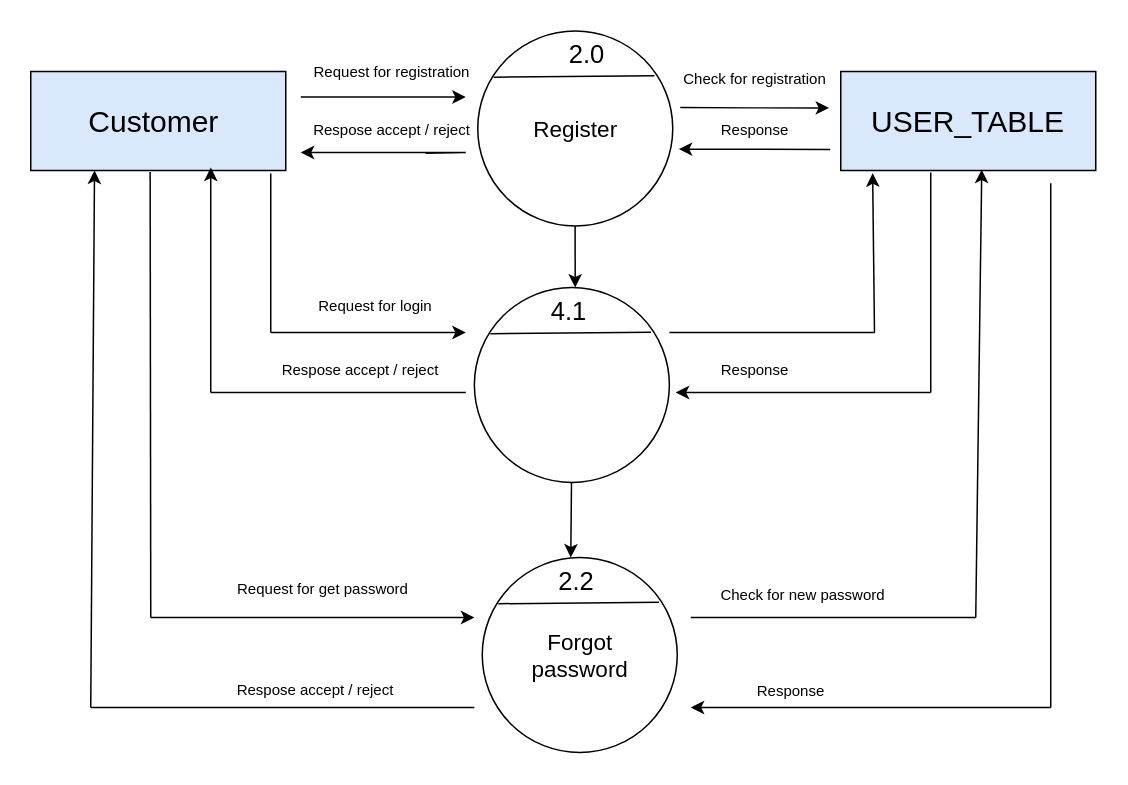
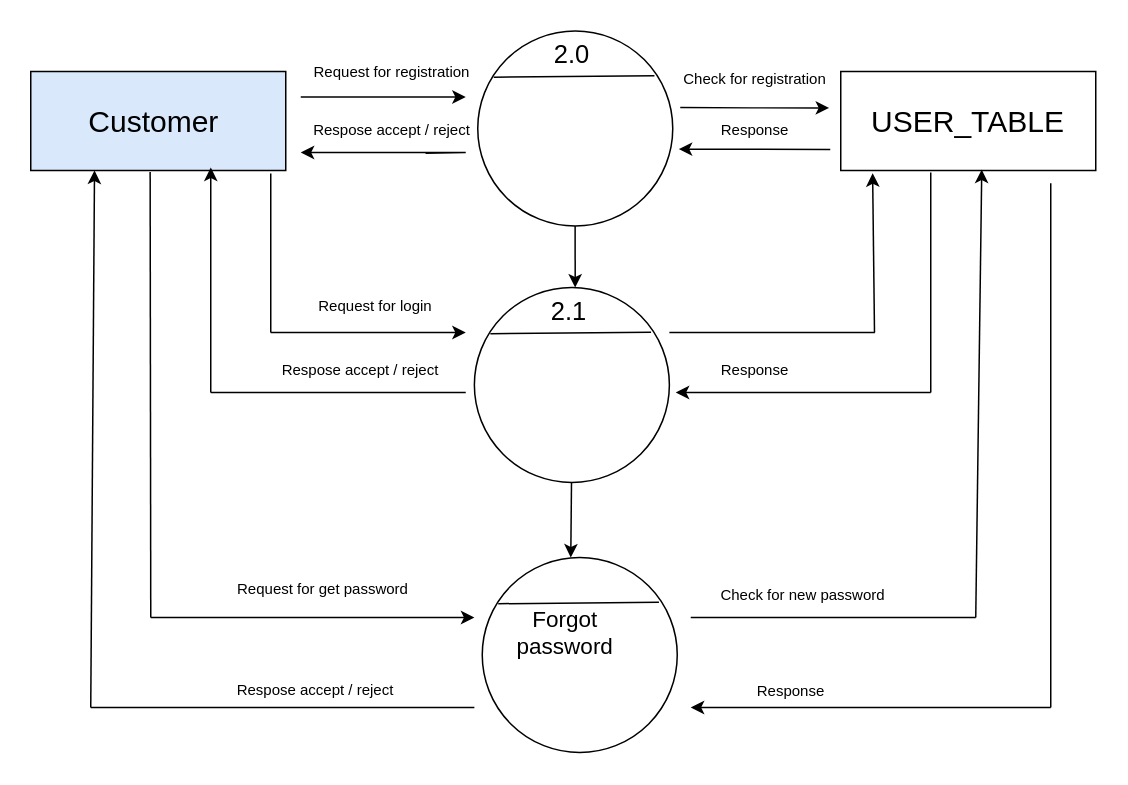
  <mxCell id="0" />
  <mxCell id="1" parent="0" />
  <mxCell id="2" value="" style="ellipse;whiteSpace=wrap;html=1;aspect=fixed;" parent="1" vertex="1"><mxGeometry x="318" y="20" width="130" height="130" as="geometry" /></mxCell>
- <mxCell id="3" value="&lt;font style=&quot;font-size: 15px;&quot;&gt;Register&lt;/font&gt;" style="text;strokeColor=none;align=center;fillColor=none;html=1;verticalAlign=middle;whiteSpace=wrap;rounded=0;" parent="1" vertex="1"><mxGeometry x="330.5" y="71.25" width="105" height="27.5" as="geometry" /></mxCell>
  <mxCell id="4" value="" style="endArrow=none;html=1;rounded=0;exitX=0.082;exitY=0.237;exitDx=0;exitDy=0;exitPerimeter=0;entryX=0.906;entryY=0.23;entryDx=0;entryDy=0;entryPerimeter=0;" parent="1" source="2" target="2" edge="1"><mxGeometry width="50" height="50" relative="1" as="geometry"><mxPoint x="353" y="50" as="sourcePoint" /><mxPoint x="413" y="50" as="targetPoint" /></mxGeometry></mxCell>
- <mxCell id="5" value="&lt;font style=&quot;font-size: 17px;&quot;&gt;2.0&lt;/font&gt;" style="text;strokeColor=none;align=center;fillColor=none;html=1;verticalAlign=middle;whiteSpace=wrap;rounded=0;" parent="1" vertex="1"><mxGeometry x="362" y="27" width="57.5" height="20" as="geometry" /></mxCell>
+ <mxCell id="5" value="&lt;font style=&quot;font-size: 17px;&quot;&gt;2.0&lt;/font&gt;" style="text;strokeColor=none;align=center;fillColor=none;html=1;verticalAlign=middle;whiteSpace=wrap;rounded=0;" parent="1" vertex="1"><mxGeometry x="352" y="27" width="57.5" height="20" as="geometry" /></mxCell>
  <mxCell id="6" value="&lt;font style=&quot;font-size: 20px;&quot;&gt;Customer&amp;nbsp;&lt;/font&gt;" style="rounded=0;whiteSpace=wrap;html=1;fillColor=#dae8fc;" parent="1" vertex="1"><mxGeometry x="20" y="47" width="170" height="66" as="geometry" /></mxCell>
  <mxCell id="7" value="" style="endArrow=classic;html=1;rounded=0;" parent="1" edge="1"><mxGeometry width="50" height="50" relative="1" as="geometry"><mxPoint x="200" y="64" as="sourcePoint" /><mxPoint x="310" y="64" as="targetPoint" /><Array as="points"><mxPoint x="258" y="64" /></Array></mxGeometry></mxCell>
  <mxCell id="8" value="" style="endArrow=classic;html=1;rounded=0;exitX=1.016;exitY=0.295;exitDx=0;exitDy=0;exitPerimeter=0;" parent="1" edge="1"><mxGeometry width="50" height="50" relative="1" as="geometry"><mxPoint x="283.22" y="101.47" as="sourcePoint" /><mxPoint x="200" y="101" as="targetPoint" /><Array as="points"><mxPoint x="310" y="101" /></Array></mxGeometry></mxCell>
- <mxCell id="9" value="&lt;span style=&quot;font-size: 20px;&quot;&gt;USER_TABLE&lt;/span&gt;" style="rounded=0;whiteSpace=wrap;html=1;fillColor=#dae8fc;" parent="1" vertex="1"><mxGeometry x="560" y="47" width="170" height="66" as="geometry" /></mxCell>
+ <mxCell id="9" value="&lt;span style=&quot;font-size: 20px;&quot;&gt;USER_TABLE&lt;/span&gt;" style="rounded=0;whiteSpace=wrap;html=1;" parent="1" vertex="1"><mxGeometry x="560" y="47" width="170" height="66" as="geometry" /></mxCell>
  <mxCell id="10" value="" style="endArrow=classic;html=1;rounded=0;" parent="1" edge="1"><mxGeometry width="50" height="50" relative="1" as="geometry"><mxPoint x="453" y="71" as="sourcePoint" /><mxPoint x="552.28" y="71.25" as="targetPoint" /><Array as="points"><mxPoint x="500.28" y="71.25" /></Array></mxGeometry></mxCell>
  <mxCell id="11" value="" style="endArrow=classic;html=1;rounded=0;" parent="1" edge="1"><mxGeometry width="50" height="50" relative="1" as="geometry"><mxPoint x="553" y="99" as="sourcePoint" /><mxPoint x="452" y="98.75" as="targetPoint" /><Array as="points" /></mxGeometry></mxCell>
  <mxCell id="12" value="&lt;font style=&quot;font-size: 10px;&quot;&gt;Request for registration&lt;/font&gt;" style="text;strokeColor=none;align=center;fillColor=none;html=1;verticalAlign=middle;whiteSpace=wrap;rounded=0;" parent="1" vertex="1"><mxGeometry x="201" y="32" width="120" height="30" as="geometry" /></mxCell>
  <mxCell id="13" value="&lt;font style=&quot;font-size: 10px;&quot;&gt;Check for registration&lt;/font&gt;" style="text;strokeColor=none;align=center;fillColor=none;html=1;verticalAlign=middle;whiteSpace=wrap;rounded=0;" parent="1" vertex="1"><mxGeometry x="443" y="37.25" width="120" height="30" as="geometry" /></mxCell>
  <mxCell id="14" value="&lt;font style=&quot;font-size: 10px;&quot;&gt;Respose accept / reject&lt;/font&gt;" style="text;strokeColor=none;align=center;fillColor=none;html=1;verticalAlign=middle;whiteSpace=wrap;rounded=0;" parent="1" vertex="1"><mxGeometry x="201" y="71.25" width="120" height="30" as="geometry" /></mxCell>
  <mxCell id="15" value="&lt;font style=&quot;font-size: 10px;&quot;&gt;Response&lt;/font&gt;" style="text;strokeColor=none;align=center;fillColor=none;html=1;verticalAlign=middle;whiteSpace=wrap;rounded=0;" parent="1" vertex="1"><mxGeometry x="467" y="76.37" width="72" height="19.75" as="geometry" /></mxCell>
  <mxCell id="16" value="" style="ellipse;whiteSpace=wrap;html=1;aspect=fixed;" parent="1" vertex="1"><mxGeometry x="315.75" y="191" width="130" height="130" as="geometry" /></mxCell>
  <mxCell id="17" value="" style="endArrow=none;html=1;rounded=0;exitX=0.082;exitY=0.237;exitDx=0;exitDy=0;exitPerimeter=0;entryX=0.906;entryY=0.23;entryDx=0;entryDy=0;entryPerimeter=0;" parent="1" source="16" target="16" edge="1"><mxGeometry width="50" height="50" relative="1" as="geometry"><mxPoint x="350.75" y="221" as="sourcePoint" /><mxPoint x="410.75" y="221" as="targetPoint" /></mxGeometry></mxCell>
- <mxCell id="18" value="&lt;font style=&quot;font-size: 17px;&quot;&gt;4.1&lt;/font&gt;" style="text;strokeColor=none;align=center;fillColor=none;html=1;verticalAlign=middle;whiteSpace=wrap;rounded=0;" parent="1" vertex="1"><mxGeometry x="349.75" y="198" width="57.5" height="20" as="geometry" /></mxCell>
+ <mxCell id="18" value="&lt;font style=&quot;font-size: 17px;&quot;&gt;2.1&lt;/font&gt;" style="text;strokeColor=none;align=center;fillColor=none;html=1;verticalAlign=middle;whiteSpace=wrap;rounded=0;" parent="1" vertex="1"><mxGeometry x="349.75" y="198" width="57.5" height="20" as="geometry" /></mxCell>
  <mxCell id="19" value="" style="ellipse;whiteSpace=wrap;html=1;aspect=fixed;" parent="1" vertex="1"><mxGeometry x="321" y="371" width="130" height="130" as="geometry" /></mxCell>
- <mxCell id="20" value="&lt;font style=&quot;font-size: 15px;&quot;&gt;Forgot&lt;/font&gt;&lt;div&gt;&lt;font style=&quot;font-size: 15px;&quot;&gt;password&lt;/font&gt;&lt;/div&gt;" style="text;strokeColor=none;align=center;fillColor=none;html=1;verticalAlign=middle;whiteSpace=wrap;rounded=0;" parent="1" vertex="1"><mxGeometry x="333.5" y="422.25" width="105" height="27.5" as="geometry" /></mxCell>
+ <mxCell id="20" value="&lt;font style=&quot;font-size: 15px;&quot;&gt;Forgot&lt;/font&gt;&lt;div&gt;&lt;font style=&quot;font-size: 15px;&quot;&gt;password&lt;/font&gt;&lt;/div&gt;" style="text;strokeColor=none;align=center;fillColor=none;html=1;verticalAlign=middle;whiteSpace=wrap;rounded=0;" parent="1" vertex="1"><mxGeometry x="323.5" y="407.25" width="105" height="27.5" as="geometry" /></mxCell>
  <mxCell id="21" value="" style="endArrow=none;html=1;rounded=0;exitX=0.082;exitY=0.237;exitDx=0;exitDy=0;exitPerimeter=0;entryX=0.906;entryY=0.23;entryDx=0;entryDy=0;entryPerimeter=0;" parent="1" source="19" target="19" edge="1"><mxGeometry width="50" height="50" relative="1" as="geometry"><mxPoint x="356" y="401" as="sourcePoint" /><mxPoint x="416" y="401" as="targetPoint" /></mxGeometry></mxCell>
- <mxCell id="22" value="&lt;font style=&quot;font-size: 17px;&quot;&gt;2.2&lt;/font&gt;" style="text;strokeColor=none;align=center;fillColor=none;html=1;verticalAlign=middle;whiteSpace=wrap;rounded=0;" parent="1" vertex="1"><mxGeometry x="355" y="378" width="57.5" height="20" as="geometry" /></mxCell>
  <mxCell id="23" value="" style="endArrow=classic;html=1;rounded=0;" parent="1" edge="1"><mxGeometry width="50" height="50" relative="1" as="geometry"><mxPoint x="180" y="221" as="sourcePoint" /><mxPoint x="310" y="221" as="targetPoint" /></mxGeometry></mxCell>
  <mxCell id="24" value="" style="endArrow=none;html=1;rounded=0;" parent="1" edge="1"><mxGeometry width="50" height="50" relative="1" as="geometry"><mxPoint x="445.75" y="221" as="sourcePoint" /><mxPoint x="582.75" y="221" as="targetPoint" /></mxGeometry></mxCell>
  <mxCell id="25" value="" style="endArrow=none;html=1;rounded=0;" parent="1" edge="1"><mxGeometry width="50" height="50" relative="1" as="geometry"><mxPoint x="100" y="411" as="sourcePoint" /><mxPoint x="99.6" y="114" as="targetPoint" /></mxGeometry></mxCell>
  <mxCell id="26" value="" style="endArrow=classic;html=1;rounded=0;" parent="1" edge="1"><mxGeometry width="50" height="50" relative="1" as="geometry"><mxPoint x="100" y="411" as="sourcePoint" /><mxPoint x="315.75" y="411" as="targetPoint" /></mxGeometry></mxCell>
  <mxCell id="27" value="" style="endArrow=classic;html=1;rounded=0;entryX=0.125;entryY=1.028;entryDx=0;entryDy=0;entryPerimeter=0;" parent="1" target="9" edge="1"><mxGeometry width="50" height="50" relative="1" as="geometry"><mxPoint x="582.5" y="221" as="sourcePoint" /><mxPoint x="582" y="121" as="targetPoint" /></mxGeometry></mxCell>
  <mxCell id="28" value="" style="endArrow=none;html=1;rounded=0;" parent="1" edge="1"><mxGeometry width="50" height="50" relative="1" as="geometry"><mxPoint x="180" y="221" as="sourcePoint" /><mxPoint x="180" y="115" as="targetPoint" /></mxGeometry></mxCell>
  <mxCell id="29" value="" style="endArrow=none;html=1;rounded=0;" parent="1" edge="1"><mxGeometry width="50" height="50" relative="1" as="geometry"><mxPoint x="620" y="261" as="sourcePoint" /><mxPoint x="620" y="114.25" as="targetPoint" /></mxGeometry></mxCell>
  <mxCell id="30" value="" style="endArrow=classic;html=1;rounded=0;" parent="1" edge="1"><mxGeometry width="50" height="50" relative="1" as="geometry"><mxPoint x="620" y="261" as="sourcePoint" /><mxPoint x="450" y="261" as="targetPoint" /></mxGeometry></mxCell>
  <mxCell id="31" value="" style="endArrow=none;html=1;rounded=0;" parent="1" edge="1"><mxGeometry width="50" height="50" relative="1" as="geometry"><mxPoint x="310" y="261" as="sourcePoint" /><mxPoint x="140" y="261" as="targetPoint" /></mxGeometry></mxCell>
  <mxCell id="32" value="" style="endArrow=classic;html=1;rounded=0;entryX=0.706;entryY=0.97;entryDx=0;entryDy=0;entryPerimeter=0;" parent="1" target="6" edge="1"><mxGeometry width="50" height="50" relative="1" as="geometry"><mxPoint x="140" y="261" as="sourcePoint" /><mxPoint x="260" y="241" as="targetPoint" /></mxGeometry></mxCell>
  <mxCell id="33" value="" style="endArrow=none;html=1;rounded=0;" parent="1" edge="1"><mxGeometry width="50" height="50" relative="1" as="geometry"><mxPoint x="650" y="411" as="sourcePoint" /><mxPoint x="460" y="411" as="targetPoint" /></mxGeometry></mxCell>
  <mxCell id="34" value="" style="endArrow=classic;html=1;rounded=0;entryX=0.553;entryY=0.991;entryDx=0;entryDy=0;entryPerimeter=0;" parent="1" target="9" edge="1"><mxGeometry width="50" height="50" relative="1" as="geometry"><mxPoint x="650" y="411" as="sourcePoint" /><mxPoint x="650" y="356" as="targetPoint" /></mxGeometry></mxCell>
  <mxCell id="35" value="" style="endArrow=none;html=1;rounded=0;" parent="1" edge="1"><mxGeometry width="50" height="50" relative="1" as="geometry"><mxPoint x="700" y="471" as="sourcePoint" /><mxPoint x="700" y="121.57" as="targetPoint" /></mxGeometry></mxCell>
  <mxCell id="36" value="" style="endArrow=classic;html=1;rounded=0;" parent="1" edge="1"><mxGeometry width="50" height="50" relative="1" as="geometry"><mxPoint x="700" y="471" as="sourcePoint" /><mxPoint x="460" y="471" as="targetPoint" /></mxGeometry></mxCell>
  <mxCell id="37" value="" style="endArrow=none;html=1;rounded=0;" parent="1" edge="1"><mxGeometry width="50" height="50" relative="1" as="geometry"><mxPoint x="315.75" y="471" as="sourcePoint" /><mxPoint x="60" y="471" as="targetPoint" /></mxGeometry></mxCell>
  <mxCell id="38" value="" style="endArrow=classic;html=1;rounded=0;entryX=0.25;entryY=1;entryDx=0;entryDy=0;" parent="1" target="6" edge="1"><mxGeometry width="50" height="50" relative="1" as="geometry"><mxPoint x="60" y="471" as="sourcePoint" /><mxPoint x="60" y="321" as="targetPoint" /></mxGeometry></mxCell>
  <mxCell id="39" value="&lt;font style=&quot;font-size: 10px;&quot;&gt;Request for login&lt;/font&gt;" style="text;strokeColor=none;align=center;fillColor=none;html=1;verticalAlign=middle;whiteSpace=wrap;rounded=0;" parent="1" vertex="1"><mxGeometry x="190" y="188" width="120" height="30" as="geometry" /></mxCell>
  <mxCell id="40" value="&lt;font style=&quot;font-size: 10px;&quot;&gt;Response&lt;/font&gt;" style="text;strokeColor=none;align=center;fillColor=none;html=1;verticalAlign=middle;whiteSpace=wrap;rounded=0;" parent="1" vertex="1"><mxGeometry x="467" y="236" width="72" height="19.75" as="geometry" /></mxCell>
  <mxCell id="41" value="&lt;font style=&quot;font-size: 10px;&quot;&gt;Respose accept / reject&lt;/font&gt;" style="text;strokeColor=none;align=center;fillColor=none;html=1;verticalAlign=middle;whiteSpace=wrap;rounded=0;" parent="1" vertex="1"><mxGeometry x="180" y="235.82" width="120" height="20.12" as="geometry" /></mxCell>
  <mxCell id="42" value="&lt;font style=&quot;font-size: 10px;&quot;&gt;Request for get password&lt;/font&gt;" style="text;strokeColor=none;align=center;fillColor=none;html=1;verticalAlign=middle;whiteSpace=wrap;rounded=0;" parent="1" vertex="1"><mxGeometry x="150" y="380" width="130" height="23" as="geometry" /></mxCell>
  <mxCell id="43" value="&lt;font style=&quot;font-size: 10px;&quot;&gt;Check for new password&lt;/font&gt;" style="text;strokeColor=none;align=center;fillColor=none;html=1;verticalAlign=middle;whiteSpace=wrap;rounded=0;" parent="1" vertex="1"><mxGeometry x="470" y="384" width="130" height="23" as="geometry" /></mxCell>
  <mxCell id="44" value="&lt;font style=&quot;font-size: 10px;&quot;&gt;Response&lt;/font&gt;" style="text;strokeColor=none;align=center;fillColor=none;html=1;verticalAlign=middle;whiteSpace=wrap;rounded=0;" parent="1" vertex="1"><mxGeometry x="491" y="449.75" width="72" height="19.75" as="geometry" /></mxCell>
  <mxCell id="45" value="&lt;font style=&quot;font-size: 10px;&quot;&gt;Respose accept / reject&lt;/font&gt;" style="text;strokeColor=none;align=center;fillColor=none;html=1;verticalAlign=middle;whiteSpace=wrap;rounded=0;" parent="1" vertex="1"><mxGeometry x="150" y="449.38" width="120" height="20.12" as="geometry" /></mxCell>
  <mxCell id="46" value="" style="endArrow=classic;html=1;rounded=0;entryX=0.517;entryY=0;entryDx=0;entryDy=0;entryPerimeter=0;" parent="1" target="16" edge="1"><mxGeometry width="50" height="50" relative="1" as="geometry"><mxPoint x="382.92" y="150" as="sourcePoint" /><mxPoint x="382.92" y="180" as="targetPoint" /></mxGeometry></mxCell>
  <mxCell id="47" value="" style="endArrow=classic;html=1;rounded=0;entryX=0.454;entryY=0;entryDx=0;entryDy=0;entryPerimeter=0;" parent="1" target="19" edge="1"><mxGeometry width="50" height="50" relative="1" as="geometry"><mxPoint x="380.5" y="321" as="sourcePoint" /><mxPoint x="380.58" y="362" as="targetPoint" /></mxGeometry></mxCell>
